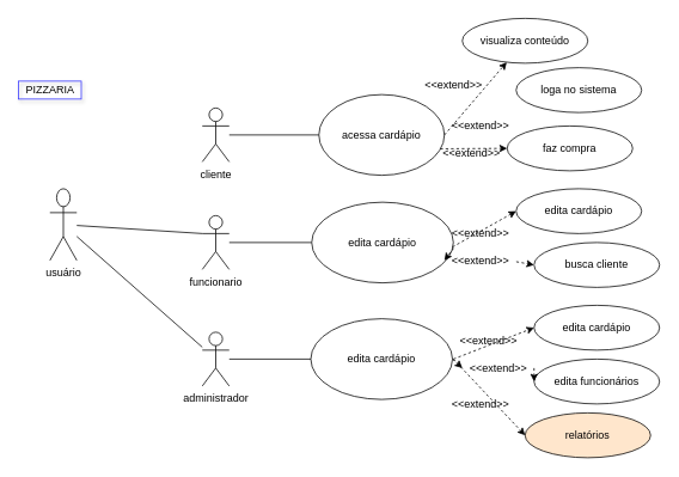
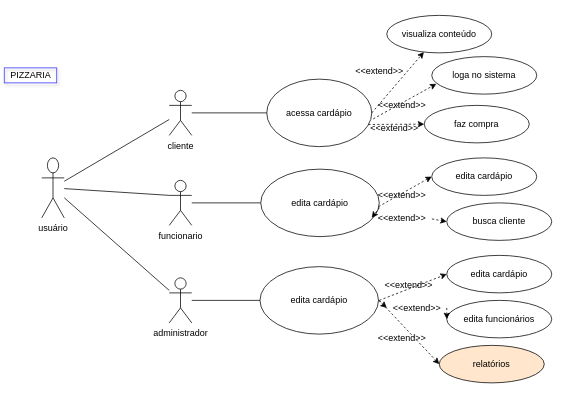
  <mxCell id="0" />
  <mxCell id="1" parent="0" />
  <mxCell id="2" value="usuário" style="shape=umlActor;verticalLabelPosition=bottom;verticalAlign=top;html=1;outlineConnect=0;" vertex="1" parent="1"><mxGeometry x="55" y="210" width="30" height="80" as="geometry" /></mxCell>
  <mxCell id="3" value="acessa cardápio" style="ellipse;whiteSpace=wrap;html=1;" vertex="1" parent="1"><mxGeometry x="355" y="105" width="140" height="90" as="geometry" /></mxCell>
  <mxCell id="4" value="" style="edgeStyle=orthogonalEdgeStyle;rounded=0;orthogonalLoop=1;jettySize=auto;html=1;endArrow=none;endFill=0;" edge="1" parent="1" source="5" target="3"><mxGeometry relative="1" as="geometry" /></mxCell>
  <mxCell id="5" value="cliente" style="shape=umlActor;verticalLabelPosition=bottom;verticalAlign=top;html=1;outlineConnect=0;" vertex="1" parent="1"><mxGeometry x="225" y="120" width="30" height="60" as="geometry" /></mxCell>
  <mxCell id="6" value="" style="edgeStyle=orthogonalEdgeStyle;rounded=0;orthogonalLoop=1;jettySize=auto;html=1;endArrow=none;endFill=0;" edge="1" parent="1" source="7" target="13"><mxGeometry relative="1" as="geometry" /></mxCell>
  <mxCell id="7" value="funcionario" style="shape=umlActor;verticalLabelPosition=bottom;verticalAlign=top;html=1;outlineConnect=0;" vertex="1" parent="1"><mxGeometry x="225" y="240" width="30" height="60" as="geometry" /></mxCell>
  <mxCell id="8" value="" style="edgeStyle=orthogonalEdgeStyle;rounded=0;orthogonalLoop=1;jettySize=auto;html=1;endArrow=none;endFill=0;" edge="1" parent="1" source="9" target="14"><mxGeometry relative="1" as="geometry" /></mxCell>
  <mxCell id="9" value="administrador" style="shape=umlActor;verticalLabelPosition=bottom;verticalAlign=top;html=1;outlineConnect=0;" vertex="1" parent="1"><mxGeometry x="225" y="370" width="30" height="60" as="geometry" /></mxCell>
+ <mxCell id="10" value="" style="endArrow=none;html=1;" edge="1" parent="1" source="2" target="5"><mxGeometry width="50" height="50" relative="1" as="geometry"><mxPoint x="95" y="210" as="sourcePoint" /><mxPoint x="145" y="160" as="targetPoint" /></mxGeometry></mxCell>
  <mxCell id="11" value="" style="endArrow=none;html=1;entryX=0;entryY=0.333;entryDx=0;entryDy=0;entryPerimeter=0;" edge="1" parent="1" source="2" target="7"><mxGeometry width="50" height="50" relative="1" as="geometry"><mxPoint x="105" y="220" as="sourcePoint" /><mxPoint x="235" y="166.207" as="targetPoint" /></mxGeometry></mxCell>
  <mxCell id="12" value="" style="endArrow=none;html=1;" edge="1" parent="1" source="2" target="9"><mxGeometry width="50" height="50" relative="1" as="geometry"><mxPoint x="75" y="379.998" as="sourcePoint" /><mxPoint x="215" y="389.03" as="targetPoint" /></mxGeometry></mxCell>
  <mxCell id="13" value="edita cardápio" style="ellipse;whiteSpace=wrap;html=1;" vertex="1" parent="1"><mxGeometry x="347" y="225" width="158" height="90" as="geometry" /></mxCell>
  <mxCell id="14" value="edita cardápio" style="ellipse;whiteSpace=wrap;html=1;" vertex="1" parent="1"><mxGeometry x="346" y="355" width="158" height="90" as="geometry" /></mxCell>
  <mxCell id="15" value="visualiza conteúdo" style="ellipse;whiteSpace=wrap;html=1;" vertex="1" parent="1"><mxGeometry x="515" y="20" width="140" height="50" as="geometry" /></mxCell>
- <mxCell id="16" value="PIZZARIA" style="text;html=1;align=center;verticalAlign=middle;resizable=0;points=[];autosize=1;strokeColor=#3333FF;shadow=1;" vertex="1" parent="1"><mxGeometry x="20" y="90" width="70" height="20" as="geometry" /></mxCell>
+ <mxCell id="16" value="PIZZARIA" style="text;html=1;align=center;verticalAlign=middle;resizable=0;points=[];autosize=1;strokeColor=#3333FF;shadow=1;" vertex="1" parent="1"><mxGeometry x="5" y="90" width="70" height="20" as="geometry" /></mxCell>
  <mxCell id="17" value="loga no sistema" style="ellipse;whiteSpace=wrap;html=1;" vertex="1" parent="1"><mxGeometry x="575" y="75" width="140" height="50" as="geometry" /></mxCell>
  <mxCell id="18" value="faz compra" style="ellipse;whiteSpace=wrap;html=1;" vertex="1" parent="1"><mxGeometry x="565" y="140" width="140" height="50" as="geometry" /></mxCell>
  <mxCell id="19" value="edita cardápio" style="ellipse;whiteSpace=wrap;html=1;" vertex="1" parent="1"><mxGeometry x="575" y="210" width="140" height="50" as="geometry" /></mxCell>
  <mxCell id="20" value="busca cliente" style="ellipse;whiteSpace=wrap;html=1;" vertex="1" parent="1"><mxGeometry x="595" y="270" width="140" height="50" as="geometry" /></mxCell>
  <mxCell id="21" value="edita cardápio" style="ellipse;whiteSpace=wrap;html=1;" vertex="1" parent="1"><mxGeometry x="595" y="340" width="140" height="50" as="geometry" /></mxCell>
  <mxCell id="22" value="edita funcionários" style="ellipse;whiteSpace=wrap;html=1;" vertex="1" parent="1"><mxGeometry x="595" y="400" width="140" height="50" as="geometry" /></mxCell>
  <mxCell id="23" value="relatórios" style="ellipse;whiteSpace=wrap;html=1;fillColor=#ffe6cc;" vertex="1" parent="1"><mxGeometry x="585" y="460" width="140" height="50" as="geometry" /></mxCell>
  <mxCell id="24" value="" style="endArrow=classic;dashed=1;html=1;entryX=0;entryY=0.5;entryDx=0;entryDy=0;endFill=1;" edge="1" parent="1" target="21"><mxGeometry width="50" height="50" relative="1" as="geometry"><mxPoint x="505" y="400" as="sourcePoint" /><mxPoint x="455" y="330" as="targetPoint" /></mxGeometry></mxCell>
  <mxCell id="25" value="" style="endArrow=classic;dashed=1;html=1;entryX=0;entryY=0.5;entryDx=0;entryDy=0;endFill=1;exitX=1;exitY=0.5;exitDx=0;exitDy=0;" edge="1" parent="1" source="33" target="22"><mxGeometry width="50" height="50" relative="1" as="geometry"><mxPoint x="515" y="410" as="sourcePoint" /><mxPoint x="605" y="375" as="targetPoint" /></mxGeometry></mxCell>
  <mxCell id="26" value="" style="endArrow=classic;dashed=1;html=1;entryX=0;entryY=0.5;entryDx=0;entryDy=0;endFill=1;" edge="1" parent="1" target="23"><mxGeometry width="50" height="50" relative="1" as="geometry"><mxPoint x="505" y="400" as="sourcePoint" /><mxPoint x="605" y="435" as="targetPoint" /></mxGeometry></mxCell>
  <mxCell id="27" value="" style="endArrow=classic;dashed=1;html=1;entryX=0;entryY=0.5;entryDx=0;entryDy=0;endFill=1;" edge="1" parent="1" target="19"><mxGeometry width="50" height="50" relative="1" as="geometry"><mxPoint x="504" y="275" as="sourcePoint" /><mxPoint x="594" y="240" as="targetPoint" /></mxGeometry></mxCell>
  <mxCell id="28" value="" style="endArrow=classic;dashed=1;html=1;entryX=0;entryY=0.5;entryDx=0;entryDy=0;endFill=1;exitX=1.002;exitY=0.57;exitDx=0;exitDy=0;exitPerimeter=0;" edge="1" parent="1" source="36" target="20"><mxGeometry width="50" height="50" relative="1" as="geometry"><mxPoint x="514" y="285" as="sourcePoint" /><mxPoint x="585" y="245" as="targetPoint" /></mxGeometry></mxCell>
  <mxCell id="29" value="" style="endArrow=classic;dashed=1;html=1;endFill=1;exitX=0.967;exitY=0.672;exitDx=0;exitDy=0;exitPerimeter=0;" edge="1" parent="1" source="3" target="18"><mxGeometry width="50" height="50" relative="1" as="geometry"><mxPoint x="484.996" y="168.82" as="sourcePoint" /><mxPoint x="554.68" y="210" as="targetPoint" /></mxGeometry></mxCell>
+ <mxCell id="30" value="" style="endArrow=classic;dashed=1;html=1;endFill=1;exitX=1.014;exitY=0.589;exitDx=0;exitDy=0;exitPerimeter=0;entryX=0.044;entryY=0.727;entryDx=0;entryDy=0;entryPerimeter=0;" edge="1" parent="1" source="3" target="17"><mxGeometry width="50" height="50" relative="1" as="geometry"><mxPoint x="507.8" y="166.3" as="sourcePoint" /><mxPoint x="575.998" y="170.793" as="targetPoint" /></mxGeometry></mxCell>
  <mxCell id="31" value="" style="endArrow=classic;dashed=1;html=1;endFill=1;exitX=1;exitY=0.5;exitDx=0;exitDy=0;" edge="1" parent="1" source="3" target="15"><mxGeometry width="50" height="50" relative="1" as="geometry"><mxPoint x="505" y="150" as="sourcePoint" /><mxPoint x="591.16" y="121.35" as="targetPoint" /></mxGeometry></mxCell>
  <mxCell id="32" value="&amp;lt;&amp;lt;extend&amp;gt;&amp;gt;" style="text;html=1;align=center;verticalAlign=middle;resizable=0;points=[];autosize=1;" vertex="1" parent="1"><mxGeometry x="495" y="440" width="80" height="20" as="geometry" /></mxCell>
  <mxCell id="33" value="&amp;lt;&amp;lt;extend&amp;gt;&amp;gt;" style="text;html=1;align=center;verticalAlign=middle;resizable=0;points=[];autosize=1;" vertex="1" parent="1"><mxGeometry x="515" y="400" width="80" height="20" as="geometry" /></mxCell>
  <mxCell id="34" value="" style="endArrow=classic;dashed=1;html=1;entryX=0;entryY=0.5;entryDx=0;entryDy=0;endFill=1;exitX=1;exitY=0.5;exitDx=0;exitDy=0;" edge="1" parent="1" source="14" target="33"><mxGeometry width="50" height="50" relative="1" as="geometry"><mxPoint x="504" y="400" as="sourcePoint" /><mxPoint x="595" y="425" as="targetPoint" /></mxGeometry></mxCell>
  <mxCell id="35" value="&amp;lt;&amp;lt;extend&amp;gt;&amp;gt;" style="text;html=1;align=center;verticalAlign=middle;resizable=0;points=[];autosize=1;" vertex="1" parent="1"><mxGeometry x="504" y="370" width="80" height="20" as="geometry" /></mxCell>
  <mxCell id="36" value="&amp;lt;&amp;lt;extend&amp;gt;&amp;gt;" style="text;html=1;align=center;verticalAlign=middle;resizable=0;points=[];autosize=1;" vertex="1" parent="1"><mxGeometry x="495" y="280" width="80" height="20" as="geometry" /></mxCell>
  <mxCell id="37" value="" style="endArrow=classic;dashed=1;html=1;entryX=0;entryY=0.5;entryDx=0;entryDy=0;endFill=1;exitX=1.002;exitY=0.57;exitDx=0;exitDy=0;exitPerimeter=0;" edge="1" parent="1" source="13" target="36"><mxGeometry width="50" height="50" relative="1" as="geometry"><mxPoint x="505.316" y="276.3" as="sourcePoint" /><mxPoint x="595" y="295" as="targetPoint" /></mxGeometry></mxCell>
  <mxCell id="38" value="&amp;lt;&amp;lt;extend&amp;gt;&amp;gt;" style="text;html=1;align=center;verticalAlign=middle;resizable=0;points=[];autosize=1;" vertex="1" parent="1"><mxGeometry x="495" y="250" width="80" height="20" as="geometry" /></mxCell>
  <mxCell id="39" value="&amp;lt;&amp;lt;extend&amp;gt;&amp;gt;" style="text;html=1;align=center;verticalAlign=middle;resizable=0;points=[];autosize=1;" vertex="1" parent="1"><mxGeometry x="485" y="160" width="80" height="20" as="geometry" /></mxCell>
  <mxCell id="40" value="&amp;lt;&amp;lt;extend&amp;gt;&amp;gt;" style="text;html=1;align=center;verticalAlign=middle;resizable=0;points=[];autosize=1;" vertex="1" parent="1"><mxGeometry x="495" y="130" width="80" height="20" as="geometry" /></mxCell>
  <mxCell id="41" value="&amp;lt;&amp;lt;extend&amp;gt;&amp;gt;" style="text;html=1;align=center;verticalAlign=middle;resizable=0;points=[];autosize=1;" vertex="1" parent="1"><mxGeometry x="465" y="85" width="80" height="20" as="geometry" /></mxCell>
